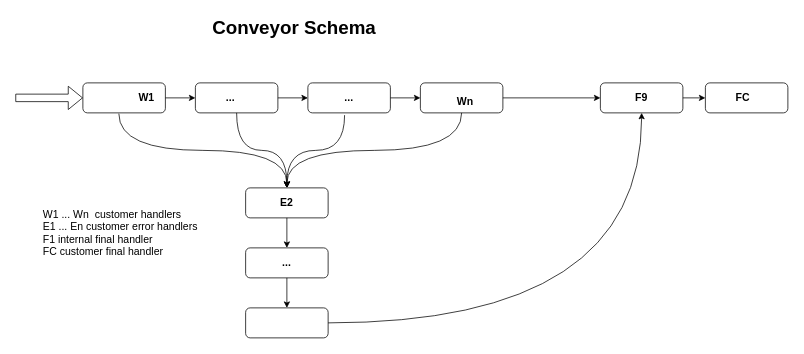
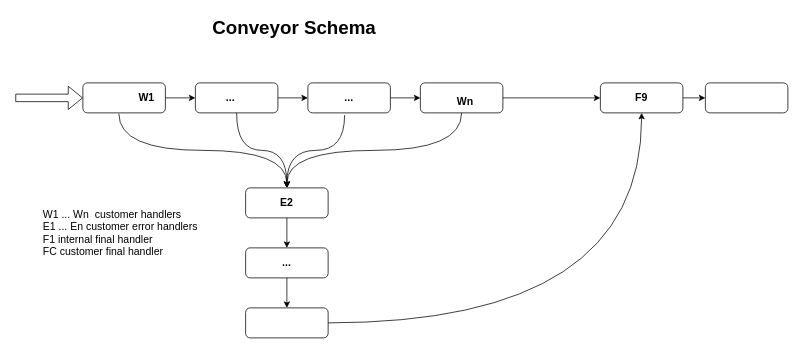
  <mxCell id="0" />
  <mxCell id="1" parent="0" />
  <mxCell id="2" value="" style="rounded=1;whiteSpace=wrap;html=1;" parent="1" vertex="1"><mxGeometry x="260" y="110" width="110" height="40" as="geometry" /></mxCell>
  <mxCell id="3" value="" style="rounded=1;whiteSpace=wrap;html=1;" parent="1" vertex="1"><mxGeometry x="110" y="110" width="110" height="40" as="geometry" /></mxCell>
  <mxCell id="4" value="" style="rounded=1;whiteSpace=wrap;html=1;" parent="1" vertex="1"><mxGeometry x="410" y="110" width="110" height="40" as="geometry" /></mxCell>
  <mxCell id="5" value="" style="rounded=1;whiteSpace=wrap;html=1;" parent="1" vertex="1"><mxGeometry x="560" y="110" width="110" height="40" as="geometry" /></mxCell>
  <mxCell id="6" value="" style="rounded=1;whiteSpace=wrap;html=1;" parent="1" vertex="1"><mxGeometry x="327" y="410" width="110" height="40" as="geometry" /></mxCell>
  <mxCell id="7" value="" style="rounded=1;whiteSpace=wrap;html=1;" parent="1" vertex="1"><mxGeometry x="327" y="330" width="110" height="40" as="geometry" /></mxCell>
  <mxCell id="8" value="" style="rounded=1;whiteSpace=wrap;html=1;" parent="1" vertex="1"><mxGeometry x="327" y="250" width="110" height="40" as="geometry" /></mxCell>
  <mxCell id="9" value="" style="rounded=1;whiteSpace=wrap;html=1;" parent="1" vertex="1"><mxGeometry x="940" y="110" width="110" height="40" as="geometry" /></mxCell>
  <mxCell id="10" value="" style="rounded=1;whiteSpace=wrap;html=1;" parent="1" vertex="1"><mxGeometry x="800" y="110" width="110" height="40" as="geometry" /></mxCell>
  <mxCell id="11" value="" style="shape=flexArrow;endArrow=classic;html=1;entryX=0;entryY=0.5;entryDx=0;entryDy=0;" parent="1" target="3" edge="1"><mxGeometry width="50" height="50" relative="1" as="geometry"><mxPoint x="20" y="130" as="sourcePoint" /><mxPoint x="160" y="450" as="targetPoint" /></mxGeometry></mxCell>
  <mxCell id="12" value="" style="endArrow=classic;html=1;entryX=0;entryY=0.5;entryDx=0;entryDy=0;exitX=1;exitY=0.5;exitDx=0;exitDy=0;" parent="1" source="3" target="2" edge="1"><mxGeometry width="50" height="50" relative="1" as="geometry"><mxPoint x="130" y="300" as="sourcePoint" /><mxPoint x="180" y="250" as="targetPoint" /></mxGeometry></mxCell>
  <mxCell id="13" value="" style="endArrow=classic;html=1;entryX=0;entryY=0.5;entryDx=0;entryDy=0;" parent="1" target="4" edge="1"><mxGeometry width="50" height="50" relative="1" as="geometry"><mxPoint x="370" y="130" as="sourcePoint" /><mxPoint x="270" y="140" as="targetPoint" /></mxGeometry></mxCell>
  <mxCell id="14" value="" style="endArrow=classic;html=1;entryX=0;entryY=0.5;entryDx=0;entryDy=0;" parent="1" target="5" edge="1"><mxGeometry width="50" height="50" relative="1" as="geometry"><mxPoint x="520" y="130" as="sourcePoint" /><mxPoint x="280" y="150" as="targetPoint" /></mxGeometry></mxCell>
  <mxCell id="15" value="" style="endArrow=classic;html=1;entryX=0;entryY=0.5;entryDx=0;entryDy=0;exitX=1;exitY=0.5;exitDx=0;exitDy=0;" parent="1" source="5" target="10" edge="1"><mxGeometry width="50" height="50" relative="1" as="geometry"><mxPoint x="530" y="140" as="sourcePoint" /><mxPoint x="740" y="130" as="targetPoint" /></mxGeometry></mxCell>
  <mxCell id="16" value="" style="endArrow=classic;html=1;exitX=1;exitY=0.5;exitDx=0;exitDy=0;edgeStyle=orthogonalEdgeStyle;entryX=0.5;entryY=1;entryDx=0;entryDy=0;curved=1;" parent="1" source="6" target="10" edge="1"><mxGeometry width="50" height="50" relative="1" as="geometry"><mxPoint x="540" y="150" as="sourcePoint" /><mxPoint x="730" y="130" as="targetPoint" /></mxGeometry></mxCell>
  <mxCell id="17" value="" style="endArrow=classic;html=1;entryX=0.5;entryY=0;entryDx=0;entryDy=0;exitX=0.5;exitY=1;exitDx=0;exitDy=0;edgeStyle=orthogonalEdgeStyle;curved=1;" parent="1" source="2" target="8" edge="1"><mxGeometry width="50" height="50" relative="1" as="geometry"><mxPoint x="550" y="160" as="sourcePoint" /><mxPoint x="590" y="160" as="targetPoint" /></mxGeometry></mxCell>
  <mxCell id="18" value="" style="endArrow=classic;html=1;entryX=0.5;entryY=0;entryDx=0;entryDy=0;exitX=0.445;exitY=1.075;exitDx=0;exitDy=0;exitPerimeter=0;edgeStyle=orthogonalEdgeStyle;curved=1;" parent="1" source="4" target="8" edge="1"><mxGeometry width="50" height="50" relative="1" as="geometry"><mxPoint x="560" y="170" as="sourcePoint" /><mxPoint x="600" y="170" as="targetPoint" /></mxGeometry></mxCell>
  <mxCell id="19" value="" style="endArrow=classic;html=1;entryX=0.5;entryY=0;entryDx=0;entryDy=0;exitX=0.436;exitY=1.025;exitDx=0;exitDy=0;exitPerimeter=0;edgeStyle=orthogonalEdgeStyle;curved=1;" parent="1" source="3" target="8" edge="1"><mxGeometry width="50" height="50" relative="1" as="geometry"><mxPoint x="570" y="180" as="sourcePoint" /><mxPoint x="610" y="180" as="targetPoint" /></mxGeometry></mxCell>
  <mxCell id="20" value="" style="endArrow=classic;html=1;entryX=0.5;entryY=0;entryDx=0;entryDy=0;exitX=0.5;exitY=1;exitDx=0;exitDy=0;edgeStyle=orthogonalEdgeStyle;curved=1;" parent="1" source="5" target="8" edge="1"><mxGeometry width="50" height="50" relative="1" as="geometry"><mxPoint x="580" y="190" as="sourcePoint" /><mxPoint x="620" y="190" as="targetPoint" /></mxGeometry></mxCell>
  <mxCell id="21" value="" style="endArrow=classic;html=1;entryX=0.5;entryY=0;entryDx=0;entryDy=0;exitX=0.5;exitY=1;exitDx=0;exitDy=0;" parent="1" source="8" target="7" edge="1"><mxGeometry width="50" height="50" relative="1" as="geometry"><mxPoint x="590" y="200" as="sourcePoint" /><mxPoint x="630" y="200" as="targetPoint" /></mxGeometry></mxCell>
  <mxCell id="22" value="" style="endArrow=classic;html=1;entryX=0.5;entryY=0;entryDx=0;entryDy=0;exitX=0.5;exitY=1;exitDx=0;exitDy=0;" parent="1" source="7" target="6" edge="1"><mxGeometry width="50" height="50" relative="1" as="geometry"><mxPoint x="600" y="210" as="sourcePoint" /><mxPoint x="640" y="210" as="targetPoint" /></mxGeometry></mxCell>
  <mxCell id="23" value="" style="endArrow=classic;html=1;entryX=0;entryY=0.5;entryDx=0;entryDy=0;exitX=1;exitY=0.5;exitDx=0;exitDy=0;" parent="1" source="10" target="9" edge="1"><mxGeometry width="50" height="50" relative="1" as="geometry"><mxPoint x="610" y="220" as="sourcePoint" /><mxPoint x="650" y="220" as="targetPoint" /></mxGeometry></mxCell>
  <mxCell id="24" value="&lt;font style=&quot;font-size: 14px&quot;&gt;&lt;b&gt;W1&lt;/b&gt;&lt;/font&gt;" style="text;html=1;strokeColor=none;fillColor=none;align=center;verticalAlign=middle;whiteSpace=wrap;rounded=0;" parent="1" vertex="1"><mxGeometry x="175" y="120" width="40" height="20" as="geometry" /></mxCell>
  <mxCell id="25" value="&lt;b&gt;&lt;font style=&quot;font-size: 14px&quot;&gt;Wn&lt;/font&gt;&lt;/b&gt;" style="text;html=1;strokeColor=none;fillColor=none;align=center;verticalAlign=middle;whiteSpace=wrap;rounded=0;" parent="1" vertex="1"><mxGeometry x="600" y="125" width="40" height="20" as="geometry" /></mxCell>
  <mxCell id="26" value="&lt;b&gt;&lt;font style=&quot;font-size: 14px&quot;&gt;E2&lt;/font&gt;&lt;/b&gt;" style="text;html=1;strokeColor=none;fillColor=none;align=center;verticalAlign=middle;whiteSpace=wrap;rounded=0;" parent="1" vertex="1"><mxGeometry x="362" y="260" width="40" height="20" as="geometry" /></mxCell>
  <mxCell id="27" value="&lt;b&gt;&lt;font style=&quot;font-size: 14px&quot;&gt;...&lt;/font&gt;&lt;/b&gt;" style="text;html=1;strokeColor=none;fillColor=none;align=center;verticalAlign=middle;whiteSpace=wrap;rounded=0;" parent="1" vertex="1"><mxGeometry x="362" y="340" width="40" height="20" as="geometry" /></mxCell>
  <mxCell id="28" value="&lt;b&gt;&lt;font style=&quot;font-size: 14px&quot;&gt;F9&lt;/font&gt;&lt;/b&gt;" style="text;html=1;strokeColor=none;fillColor=none;align=center;verticalAlign=middle;whiteSpace=wrap;rounded=0;" parent="1" vertex="1"><mxGeometry x="835" y="120" width="40" height="20" as="geometry" /></mxCell>
- <mxCell id="29" value="&lt;b&gt;&lt;font style=&quot;font-size: 14px&quot;&gt;FC&lt;/font&gt;&lt;/b&gt;" style="text;html=1;strokeColor=none;fillColor=none;align=center;verticalAlign=middle;whiteSpace=wrap;rounded=0;" parent="1" vertex="1"><mxGeometry x="970" y="120" width="40" height="20" as="geometry" /></mxCell>
  <mxCell id="30" value="&lt;b&gt;&lt;font style=&quot;font-size: 14px&quot;&gt;...&lt;/font&gt;&lt;/b&gt;" style="text;html=1;strokeColor=none;fillColor=none;align=center;verticalAlign=middle;whiteSpace=wrap;rounded=0;" parent="1" vertex="1"><mxGeometry x="287" y="120" width="40" height="20" as="geometry" /></mxCell>
  <mxCell id="31" value="&lt;b&gt;&lt;font style=&quot;font-size: 14px&quot;&gt;...&lt;/font&gt;&lt;/b&gt;" style="text;html=1;strokeColor=none;fillColor=none;align=center;verticalAlign=middle;whiteSpace=wrap;rounded=0;" parent="1" vertex="1"><mxGeometry x="445" y="120" width="40" height="20" as="geometry" /></mxCell>
  <mxCell id="32" value="&lt;font style=&quot;font-size: 25px&quot;&gt;&lt;b&gt;Conveyor Schema&lt;/b&gt;&lt;/font&gt;" style="text;html=1;strokeColor=none;fillColor=none;align=center;verticalAlign=middle;whiteSpace=wrap;rounded=0;" parent="1" vertex="1"><mxGeometry x="277" y="20" width="230" height="30" as="geometry" /></mxCell>
  <mxCell id="33" value="&lt;font style=&quot;font-size: 14px&quot;&gt;W1 ... Wn&amp;nbsp; customer handlers&lt;br&gt;E1 ... En customer error handlers&lt;br&gt;F1 internal final handler&lt;br&gt;FC customer final handler&lt;/font&gt;" style="text;html=1;strokeColor=none;fillColor=none;align=left;verticalAlign=middle;whiteSpace=wrap;rounded=0;" parent="1" vertex="1"><mxGeometry x="55" y="250" width="235" height="120" as="geometry" /></mxCell>
